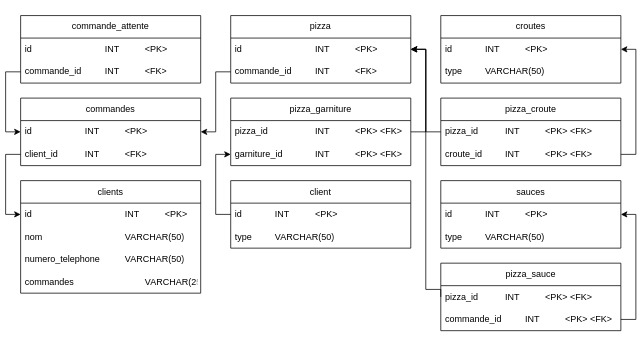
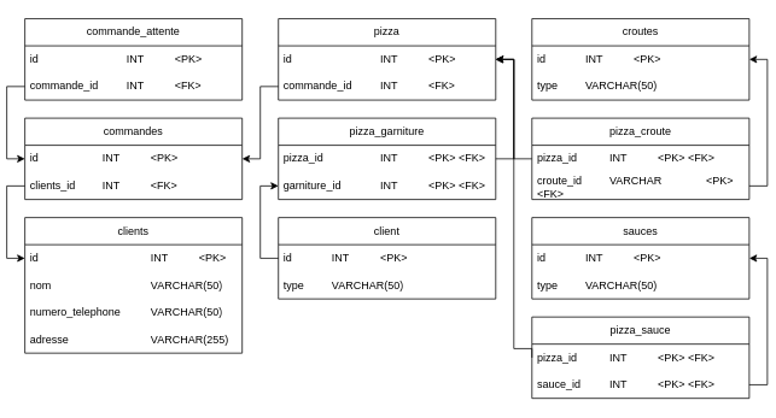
  <mxCell id="0" />
  <mxCell id="1" parent="0" />
  <mxCell id="2" value="clients" style="swimlane;fontStyle=0;childLayout=stackLayout;horizontal=1;startSize=30;horizontalStack=0;resizeParent=1;resizeParentMax=0;resizeLast=0;collapsible=1;marginBottom=0;whiteSpace=wrap;html=1;" parent="1" vertex="1"><mxGeometry x="20" y="240" width="240" height="150" as="geometry" /></mxCell>
  <mxCell id="3" value="id&lt;span style=&quot;white-space: pre;&quot;&gt;&#09;&lt;/span&gt;&lt;span style=&quot;white-space: pre;&quot;&gt;&#09;&lt;/span&gt;&lt;span style=&quot;white-space: pre;&quot;&gt;&#09;&lt;/span&gt;&lt;span style=&quot;white-space: pre;&quot;&gt;&#09;&lt;/span&gt;&lt;span style=&quot;white-space: pre;&quot;&gt;&#09;&lt;/span&gt;INT&lt;span style=&quot;white-space: pre;&quot;&gt;&#09;&lt;/span&gt;&lt;span style=&quot;white-space: pre;&quot;&gt;&#09;&lt;/span&gt;&amp;lt;PK&amp;gt;" style="text;strokeColor=none;fillColor=none;align=left;verticalAlign=middle;spacingLeft=4;spacingRight=4;overflow=hidden;points=[[0,0.5],[1,0.5]];portConstraint=eastwest;rotatable=0;whiteSpace=wrap;html=1;" parent="2" vertex="1"><mxGeometry y="30" width="240" height="30" as="geometry" /></mxCell>
  <mxCell id="4" value="nom&lt;span style=&quot;white-space: pre;&quot;&gt;&#09;&lt;/span&gt;&lt;span style=&quot;white-space: pre;&quot;&gt;&#09;&lt;/span&gt;&lt;span style=&quot;white-space: pre;&quot;&gt;&#09;&lt;/span&gt;&lt;span style=&quot;white-space: pre;&quot;&gt;&#09;&lt;/span&gt;&lt;span style=&quot;white-space: pre;&quot;&gt;&#09;&lt;/span&gt;VARCHAR(50)" style="text;strokeColor=none;fillColor=none;align=left;verticalAlign=middle;spacingLeft=4;spacingRight=4;overflow=hidden;points=[[0,0.5],[1,0.5]];portConstraint=eastwest;rotatable=0;whiteSpace=wrap;html=1;" parent="2" vertex="1"><mxGeometry y="60" width="240" height="30" as="geometry" /></mxCell>
  <mxCell id="5" value="numero_telephone&lt;span style=&quot;white-space: pre;&quot;&gt;&#09;&lt;/span&gt;&lt;span style=&quot;white-space: pre;&quot;&gt;&#09;&lt;/span&gt;VARCHAR(50)" style="text;strokeColor=none;fillColor=none;align=left;verticalAlign=middle;spacingLeft=4;spacingRight=4;overflow=hidden;points=[[0,0.5],[1,0.5]];portConstraint=eastwest;rotatable=0;whiteSpace=wrap;html=1;" parent="2" vertex="1"><mxGeometry y="90" width="240" height="30" as="geometry" /></mxCell>
- <mxCell id="6" value="commandes&lt;span style=&quot;white-space: pre;&quot;&gt;&#09;&lt;/span&gt;&lt;span style=&quot;white-space: pre;&quot;&gt;&#09;&lt;/span&gt;&lt;span style=&quot;white-space: pre;&quot;&gt;&#09;&lt;/span&gt;&lt;span style=&quot;white-space: pre;&quot;&gt;&#09;&lt;/span&gt;VARCHAR(255)" style="text;strokeColor=none;fillColor=none;align=left;verticalAlign=middle;spacingLeft=4;spacingRight=4;overflow=hidden;points=[[0,0.5],[1,0.5]];portConstraint=eastwest;rotatable=0;whiteSpace=wrap;html=1;" parent="2" vertex="1"><mxGeometry y="120" width="240" height="30" as="geometry" /></mxCell>
+ <mxCell id="6" value="adresse&lt;span style=&quot;white-space: pre;&quot;&gt;&#09;&lt;/span&gt;&lt;span style=&quot;white-space: pre;&quot;&gt;&#09;&lt;/span&gt;&lt;span style=&quot;white-space: pre;&quot;&gt;&#09;&lt;/span&gt;&lt;span style=&quot;white-space: pre;&quot;&gt;&#09;&lt;/span&gt;VARCHAR(255)" style="text;strokeColor=none;fillColor=none;align=left;verticalAlign=middle;spacingLeft=4;spacingRight=4;overflow=hidden;points=[[0,0.5],[1,0.5]];portConstraint=eastwest;rotatable=0;whiteSpace=wrap;html=1;" parent="2" vertex="1"><mxGeometry y="120" width="240" height="30" as="geometry" /></mxCell>
  <mxCell id="7" value="commandes" style="swimlane;fontStyle=0;childLayout=stackLayout;horizontal=1;startSize=30;horizontalStack=0;resizeParent=1;resizeParentMax=0;resizeLast=0;collapsible=1;marginBottom=0;whiteSpace=wrap;html=1;" parent="1" vertex="1"><mxGeometry x="20" y="130" width="240" height="90" as="geometry" /></mxCell>
  <mxCell id="8" value="id&lt;span style=&quot;white-space: pre;&quot;&gt;&#09;&lt;/span&gt;&lt;span style=&quot;white-space: pre;&quot;&gt;&#09;&lt;/span&gt;&lt;span style=&quot;white-space: pre;&quot;&gt;&#09;&lt;/span&gt;INT&lt;span style=&quot;white-space: pre;&quot;&gt;&#09;&lt;/span&gt;&lt;span style=&quot;white-space: pre;&quot;&gt;&#09;&lt;/span&gt;&amp;lt;PK&amp;gt;" style="text;strokeColor=none;fillColor=none;align=left;verticalAlign=middle;spacingLeft=4;spacingRight=4;overflow=hidden;points=[[0,0.5],[1,0.5]];portConstraint=eastwest;rotatable=0;whiteSpace=wrap;html=1;" parent="7" vertex="1"><mxGeometry y="30" width="240" height="30" as="geometry" /></mxCell>
- <mxCell id="9" value="client_id&lt;span style=&quot;white-space: pre;&quot;&gt;&#09;&lt;/span&gt;&lt;span style=&quot;white-space: pre;&quot;&gt;&#09;&lt;/span&gt;INT&lt;span style=&quot;white-space: pre;&quot;&gt;&#09;&lt;/span&gt;&lt;span style=&quot;white-space: pre;&quot;&gt;&#09;&lt;/span&gt;&amp;lt;FK&amp;gt;" style="text;strokeColor=none;fillColor=none;align=left;verticalAlign=middle;spacingLeft=4;spacingRight=4;overflow=hidden;points=[[0,0.5],[1,0.5]];portConstraint=eastwest;rotatable=0;whiteSpace=wrap;html=1;" parent="7" vertex="1"><mxGeometry y="60" width="240" height="30" as="geometry" /></mxCell>
+ <mxCell id="9" value="clients_id&lt;span style=&quot;white-space: pre;&quot;&gt;&#09;&lt;/span&gt;&lt;span style=&quot;white-space: pre;&quot;&gt;&#09;&lt;/span&gt;INT&lt;span style=&quot;white-space: pre;&quot;&gt;&#09;&lt;/span&gt;&lt;span style=&quot;white-space: pre;&quot;&gt;&#09;&lt;/span&gt;&amp;lt;FK&amp;gt;" style="text;strokeColor=none;fillColor=none;align=left;verticalAlign=middle;spacingLeft=4;spacingRight=4;overflow=hidden;points=[[0,0.5],[1,0.5]];portConstraint=eastwest;rotatable=0;whiteSpace=wrap;html=1;" parent="7" vertex="1"><mxGeometry y="60" width="240" height="30" as="geometry" /></mxCell>
  <mxCell id="10" value="pizza" style="swimlane;fontStyle=0;childLayout=stackLayout;horizontal=1;startSize=30;horizontalStack=0;resizeParent=1;resizeParentMax=0;resizeLast=0;collapsible=1;marginBottom=0;whiteSpace=wrap;html=1;" parent="1" vertex="1"><mxGeometry x="300" y="20" width="240" height="90" as="geometry" /></mxCell>
  <mxCell id="11" value="id&lt;span style=&quot;white-space: pre;&quot;&gt;&#09;&lt;/span&gt;&lt;span style=&quot;white-space: pre;&quot;&gt;&#09;&lt;/span&gt;&lt;span style=&quot;white-space: pre;&quot;&gt;&#09;&lt;/span&gt;&lt;span style=&quot;white-space: pre;&quot;&gt;&#09;&lt;/span&gt;INT&lt;span style=&quot;white-space: pre;&quot;&gt;&#09;&lt;/span&gt;&lt;span style=&quot;white-space: pre;&quot;&gt;&#09;&lt;/span&gt;&amp;lt;PK&amp;gt;" style="text;strokeColor=none;fillColor=none;align=left;verticalAlign=middle;spacingLeft=4;spacingRight=4;overflow=hidden;points=[[0,0.5],[1,0.5]];portConstraint=eastwest;rotatable=0;whiteSpace=wrap;html=1;" parent="10" vertex="1"><mxGeometry y="30" width="240" height="30" as="geometry" /></mxCell>
  <mxCell id="12" value="commande_id&lt;span style=&quot;white-space: pre;&quot;&gt;&#09;&lt;/span&gt;&lt;span style=&quot;white-space: pre;&quot;&gt;&#09;&lt;/span&gt;INT&lt;span style=&quot;white-space: pre;&quot;&gt;&#09;&lt;/span&gt;&lt;span style=&quot;white-space: pre;&quot;&gt;&#09;&lt;/span&gt;&amp;lt;FK&amp;gt;" style="text;strokeColor=none;fillColor=none;align=left;verticalAlign=middle;spacingLeft=4;spacingRight=4;overflow=hidden;points=[[0,0.5],[1,0.5]];portConstraint=eastwest;rotatable=0;whiteSpace=wrap;html=1;" parent="10" vertex="1"><mxGeometry y="60" width="240" height="30" as="geometry" /></mxCell>
  <mxCell id="13" style="edgeStyle=orthogonalEdgeStyle;rounded=0;orthogonalLoop=1;jettySize=auto;html=1;exitX=0;exitY=0.5;exitDx=0;exitDy=0;entryX=1;entryY=0.5;entryDx=0;entryDy=0;" parent="1" source="12" target="7" edge="1"><mxGeometry relative="1" as="geometry" /></mxCell>
  <mxCell id="14" value="commande_attente" style="swimlane;fontStyle=0;childLayout=stackLayout;horizontal=1;startSize=30;horizontalStack=0;resizeParent=1;resizeParentMax=0;resizeLast=0;collapsible=1;marginBottom=0;whiteSpace=wrap;html=1;" parent="1" vertex="1"><mxGeometry x="20" y="20" width="240" height="90" as="geometry" /></mxCell>
  <mxCell id="15" value="id&lt;span style=&quot;white-space: pre;&quot;&gt;&#09;&lt;/span&gt;&lt;span style=&quot;white-space: pre;&quot;&gt;&#09;&lt;/span&gt;&lt;span style=&quot;white-space: pre;&quot;&gt;&#09;&lt;/span&gt;&lt;span style=&quot;white-space: pre;&quot;&gt;&#09;&lt;/span&gt;INT&lt;span style=&quot;white-space: pre;&quot;&gt;&#09;&lt;span style=&quot;white-space: pre;&quot;&gt;&#09;&lt;/span&gt;&lt;/span&gt;&amp;lt;PK&amp;gt;" style="text;strokeColor=none;fillColor=none;align=left;verticalAlign=middle;spacingLeft=4;spacingRight=4;overflow=hidden;points=[[0,0.5],[1,0.5]];portConstraint=eastwest;rotatable=0;whiteSpace=wrap;html=1;" parent="14" vertex="1"><mxGeometry y="30" width="240" height="30" as="geometry" /></mxCell>
  <mxCell id="16" value="commande_id&lt;span style=&quot;white-space: pre;&quot;&gt;&#09;&lt;/span&gt;&lt;span style=&quot;white-space: pre;&quot;&gt;&#09;&lt;/span&gt;INT&lt;span style=&quot;white-space: pre;&quot;&gt;&#09;&lt;span style=&quot;white-space: pre;&quot;&gt;&#09;&lt;/span&gt;&lt;/span&gt;&amp;lt;FK&amp;gt;" style="text;strokeColor=none;fillColor=none;align=left;verticalAlign=middle;spacingLeft=4;spacingRight=4;overflow=hidden;points=[[0,0.5],[1,0.5]];portConstraint=eastwest;rotatable=0;whiteSpace=wrap;html=1;" parent="14" vertex="1"><mxGeometry y="60" width="240" height="30" as="geometry" /></mxCell>
  <mxCell id="17" value="croutes" style="swimlane;fontStyle=0;childLayout=stackLayout;horizontal=1;startSize=30;horizontalStack=0;resizeParent=1;resizeParentMax=0;resizeLast=0;collapsible=1;marginBottom=0;whiteSpace=wrap;html=1;" parent="1" vertex="1"><mxGeometry x="580" y="20" width="240" height="90" as="geometry" /></mxCell>
  <mxCell id="18" value="id&lt;span style=&quot;white-space: pre;&quot;&gt;&#09;&lt;/span&gt;&lt;span style=&quot;white-space: pre;&quot;&gt;&#09;&lt;/span&gt;INT&lt;span style=&quot;white-space: pre;&quot;&gt;&#09;&lt;/span&gt;&lt;span style=&quot;white-space: pre;&quot;&gt;&#09;&lt;/span&gt;&amp;lt;PK&amp;gt;" style="text;strokeColor=none;fillColor=none;align=left;verticalAlign=middle;spacingLeft=4;spacingRight=4;overflow=hidden;points=[[0,0.5],[1,0.5]];portConstraint=eastwest;rotatable=0;whiteSpace=wrap;html=1;" parent="17" vertex="1"><mxGeometry y="30" width="240" height="30" as="geometry" /></mxCell>
  <mxCell id="19" value="type&lt;span style=&quot;white-space: pre;&quot;&gt;&#09;&lt;/span&gt;&lt;span style=&quot;white-space: pre;&quot;&gt;&#09;&lt;/span&gt;VARCHAR(50)" style="text;strokeColor=none;fillColor=none;align=left;verticalAlign=middle;spacingLeft=4;spacingRight=4;overflow=hidden;points=[[0,0.5],[1,0.5]];portConstraint=eastwest;rotatable=0;whiteSpace=wrap;html=1;" parent="17" vertex="1"><mxGeometry y="60" width="240" height="30" as="geometry" /></mxCell>
  <mxCell id="20" value="pizza_croute" style="swimlane;fontStyle=0;childLayout=stackLayout;horizontal=1;startSize=30;horizontalStack=0;resizeParent=1;resizeParentMax=0;resizeLast=0;collapsible=1;marginBottom=0;whiteSpace=wrap;html=1;" parent="1" vertex="1"><mxGeometry x="580" y="130" width="240" height="90" as="geometry" /></mxCell>
  <mxCell id="21" value="pizza_id&lt;span style=&quot;white-space: pre;&quot;&gt;&#09;&lt;/span&gt;&lt;span style=&quot;white-space: pre;&quot;&gt;&#09;&lt;/span&gt;INT&lt;span style=&quot;white-space: pre;&quot;&gt;&#09;&lt;/span&gt;&lt;span style=&quot;white-space: pre;&quot;&gt;&#09;&lt;/span&gt;&amp;lt;PK&amp;gt; &amp;lt;FK&amp;gt;" style="text;strokeColor=none;fillColor=none;align=left;verticalAlign=middle;spacingLeft=4;spacingRight=4;overflow=hidden;points=[[0,0.5],[1,0.5]];portConstraint=eastwest;rotatable=0;whiteSpace=wrap;html=1;" parent="20" vertex="1"><mxGeometry y="30" width="240" height="30" as="geometry" /></mxCell>
- <mxCell id="22" value="croute_id&lt;span style=&quot;white-space: pre;&quot;&gt;&#09;&lt;/span&gt;&lt;span style=&quot;white-space: pre;&quot;&gt;&#09;&lt;/span&gt;INT&amp;nbsp;&lt;span style=&quot;white-space: pre;&quot;&gt;&#09;&lt;/span&gt;&lt;span style=&quot;white-space: pre;&quot;&gt;&#09;&lt;/span&gt;&amp;lt;PK&amp;gt; &amp;lt;FK&amp;gt;" style="text;strokeColor=none;fillColor=none;align=left;verticalAlign=middle;spacingLeft=4;spacingRight=4;overflow=hidden;points=[[0,0.5],[1,0.5]];portConstraint=eastwest;rotatable=0;whiteSpace=wrap;html=1;" parent="20" vertex="1"><mxGeometry y="60" width="240" height="30" as="geometry" /></mxCell>
+ <mxCell id="22" value="croute_id&lt;span style=&quot;white-space: pre;&quot;&gt;&#09;&lt;/span&gt;&lt;span style=&quot;white-space: pre;&quot;&gt;&#09;&lt;/span&gt;VARCHAR&amp;nbsp;&lt;span style=&quot;white-space: pre;&quot;&gt;&#09;&lt;/span&gt;&lt;span style=&quot;white-space: pre;&quot;&gt;&#09;&lt;/span&gt;&amp;lt;PK&amp;gt; &amp;lt;FK&amp;gt;" style="text;strokeColor=none;fillColor=none;align=left;verticalAlign=middle;spacingLeft=4;spacingRight=4;overflow=hidden;points=[[0,0.5],[1,0.5]];portConstraint=eastwest;rotatable=0;whiteSpace=wrap;html=1;" parent="20" vertex="1"><mxGeometry y="60" width="240" height="30" as="geometry" /></mxCell>
  <mxCell id="23" style="edgeStyle=orthogonalEdgeStyle;rounded=0;orthogonalLoop=1;jettySize=auto;html=1;exitX=0;exitY=0.5;exitDx=0;exitDy=0;entryX=1;entryY=0.5;entryDx=0;entryDy=0;" parent="1" source="21" target="11" edge="1"><mxGeometry relative="1" as="geometry" /></mxCell>
  <mxCell id="24" style="edgeStyle=orthogonalEdgeStyle;rounded=0;orthogonalLoop=1;jettySize=auto;html=1;exitX=1;exitY=0.5;exitDx=0;exitDy=0;entryX=1;entryY=0.5;entryDx=0;entryDy=0;" parent="1" source="22" target="18" edge="1"><mxGeometry relative="1" as="geometry" /></mxCell>
  <mxCell id="25" value="sauces" style="swimlane;fontStyle=0;childLayout=stackLayout;horizontal=1;startSize=30;horizontalStack=0;resizeParent=1;resizeParentMax=0;resizeLast=0;collapsible=1;marginBottom=0;whiteSpace=wrap;html=1;" parent="1" vertex="1"><mxGeometry x="580" y="240" width="240" height="90" as="geometry" /></mxCell>
  <mxCell id="26" value="id&lt;span style=&quot;white-space: pre;&quot;&gt;&#09;&lt;/span&gt;&lt;span style=&quot;white-space: pre;&quot;&gt;&#09;&lt;/span&gt;INT&lt;span style=&quot;white-space: pre;&quot;&gt;&#09;&lt;/span&gt;&lt;span style=&quot;white-space: pre;&quot;&gt;&#09;&lt;/span&gt;&amp;lt;PK&amp;gt;" style="text;strokeColor=none;fillColor=none;align=left;verticalAlign=middle;spacingLeft=4;spacingRight=4;overflow=hidden;points=[[0,0.5],[1,0.5]];portConstraint=eastwest;rotatable=0;whiteSpace=wrap;html=1;" parent="25" vertex="1"><mxGeometry y="30" width="240" height="30" as="geometry" /></mxCell>
  <mxCell id="27" value="type&lt;span style=&quot;white-space: pre;&quot;&gt;&#09;&lt;/span&gt;&lt;span style=&quot;white-space: pre;&quot;&gt;&#09;&lt;/span&gt;VARCHAR(50)" style="text;strokeColor=none;fillColor=none;align=left;verticalAlign=middle;spacingLeft=4;spacingRight=4;overflow=hidden;points=[[0,0.5],[1,0.5]];portConstraint=eastwest;rotatable=0;whiteSpace=wrap;html=1;" parent="25" vertex="1"><mxGeometry y="60" width="240" height="30" as="geometry" /></mxCell>
  <mxCell id="28" value="pizza_sauce" style="swimlane;fontStyle=0;childLayout=stackLayout;horizontal=1;startSize=30;horizontalStack=0;resizeParent=1;resizeParentMax=0;resizeLast=0;collapsible=1;marginBottom=0;whiteSpace=wrap;html=1;" parent="1" vertex="1"><mxGeometry x="580" y="350" width="240" height="90" as="geometry" /></mxCell>
  <mxCell id="29" value="pizza_id&lt;span style=&quot;white-space: pre;&quot;&gt;&#09;&lt;/span&gt;&lt;span style=&quot;white-space: pre;&quot;&gt;&#09;&lt;/span&gt;INT&lt;span style=&quot;white-space: pre;&quot;&gt;&#09;&lt;/span&gt;&lt;span style=&quot;white-space: pre;&quot;&gt;&#09;&lt;/span&gt;&amp;lt;PK&amp;gt; &amp;lt;FK&amp;gt;" style="text;strokeColor=none;fillColor=none;align=left;verticalAlign=middle;spacingLeft=4;spacingRight=4;overflow=hidden;points=[[0,0.5],[1,0.5]];portConstraint=eastwest;rotatable=0;whiteSpace=wrap;html=1;" parent="28" vertex="1"><mxGeometry y="30" width="240" height="30" as="geometry" /></mxCell>
- <mxCell id="30" value="commande_id&lt;span style=&quot;white-space: pre;&quot;&gt;&#09;&lt;/span&gt;&lt;span style=&quot;white-space: pre;&quot;&gt;&#09;&lt;/span&gt;INT&lt;span style=&quot;white-space: pre;&quot;&gt;&#09;&lt;/span&gt;&lt;span style=&quot;white-space: pre;&quot;&gt;&#09;&lt;/span&gt;&amp;lt;PK&amp;gt; &amp;lt;FK&amp;gt;" style="text;strokeColor=none;fillColor=none;align=left;verticalAlign=middle;spacingLeft=4;spacingRight=4;overflow=hidden;points=[[0,0.5],[1,0.5]];portConstraint=eastwest;rotatable=0;whiteSpace=wrap;html=1;" parent="28" vertex="1"><mxGeometry y="60" width="240" height="30" as="geometry" /></mxCell>
+ <mxCell id="30" value="sauce_id&lt;span style=&quot;white-space: pre;&quot;&gt;&#09;&lt;/span&gt;&lt;span style=&quot;white-space: pre;&quot;&gt;&#09;&lt;/span&gt;INT&lt;span style=&quot;white-space: pre;&quot;&gt;&#09;&lt;/span&gt;&lt;span style=&quot;white-space: pre;&quot;&gt;&#09;&lt;/span&gt;&amp;lt;PK&amp;gt; &amp;lt;FK&amp;gt;" style="text;strokeColor=none;fillColor=none;align=left;verticalAlign=middle;spacingLeft=4;spacingRight=4;overflow=hidden;points=[[0,0.5],[1,0.5]];portConstraint=eastwest;rotatable=0;whiteSpace=wrap;html=1;" parent="28" vertex="1"><mxGeometry y="60" width="240" height="30" as="geometry" /></mxCell>
  <mxCell id="31" style="edgeStyle=orthogonalEdgeStyle;rounded=0;orthogonalLoop=1;jettySize=auto;html=1;exitX=1;exitY=0.5;exitDx=0;exitDy=0;entryX=1;entryY=0.5;entryDx=0;entryDy=0;" parent="1" source="30" target="26" edge="1"><mxGeometry relative="1" as="geometry" /></mxCell>
  <mxCell id="32" style="edgeStyle=orthogonalEdgeStyle;rounded=0;orthogonalLoop=1;jettySize=auto;html=1;exitX=0;exitY=0.5;exitDx=0;exitDy=0;entryX=1;entryY=0.5;entryDx=0;entryDy=0;" parent="1" source="29" target="11" edge="1"><mxGeometry relative="1" as="geometry"><Array as="points"><mxPoint x="560" y="385" /><mxPoint x="560" y="65" /></Array></mxGeometry></mxCell>
  <mxCell id="33" value="client" style="swimlane;fontStyle=0;childLayout=stackLayout;horizontal=1;startSize=30;horizontalStack=0;resizeParent=1;resizeParentMax=0;resizeLast=0;collapsible=1;marginBottom=0;whiteSpace=wrap;html=1;" parent="1" vertex="1"><mxGeometry x="300" y="240" width="240" height="90" as="geometry" /></mxCell>
  <mxCell id="34" value="id&lt;span style=&quot;white-space: pre;&quot;&gt;&#09;&lt;/span&gt;&lt;span style=&quot;white-space: pre;&quot;&gt;&#09;&lt;/span&gt;INT&lt;span style=&quot;white-space: pre;&quot;&gt;&#09;&lt;/span&gt;&lt;span style=&quot;white-space: pre;&quot;&gt;&#09;&lt;/span&gt;&amp;lt;PK&amp;gt;" style="text;strokeColor=none;fillColor=none;align=left;verticalAlign=middle;spacingLeft=4;spacingRight=4;overflow=hidden;points=[[0,0.5],[1,0.5]];portConstraint=eastwest;rotatable=0;whiteSpace=wrap;html=1;" parent="33" vertex="1"><mxGeometry y="30" width="240" height="30" as="geometry" /></mxCell>
  <mxCell id="35" value="type&lt;span style=&quot;white-space: pre;&quot;&gt;&#09;&lt;/span&gt;&lt;span style=&quot;white-space: pre;&quot;&gt;&#09;&lt;/span&gt;VARCHAR(50)" style="text;strokeColor=none;fillColor=none;align=left;verticalAlign=middle;spacingLeft=4;spacingRight=4;overflow=hidden;points=[[0,0.5],[1,0.5]];portConstraint=eastwest;rotatable=0;whiteSpace=wrap;html=1;" parent="33" vertex="1"><mxGeometry y="60" width="240" height="30" as="geometry" /></mxCell>
  <mxCell id="36" value="pizza_garniture" style="swimlane;fontStyle=0;childLayout=stackLayout;horizontal=1;startSize=30;horizontalStack=0;resizeParent=1;resizeParentMax=0;resizeLast=0;collapsible=1;marginBottom=0;whiteSpace=wrap;html=1;" parent="1" vertex="1"><mxGeometry x="300" y="130" width="240" height="90" as="geometry" /></mxCell>
  <mxCell id="37" value="pizza_id&lt;span style=&quot;white-space: pre;&quot;&gt;&#09;&lt;/span&gt;&lt;span style=&quot;white-space: pre;&quot;&gt;&#09;&lt;/span&gt;&lt;span style=&quot;white-space: pre;&quot;&gt;&#09;&lt;/span&gt;INT&lt;span style=&quot;white-space: pre;&quot;&gt;&#09;&lt;/span&gt;&lt;span style=&quot;white-space: pre;&quot;&gt;&#09;&lt;/span&gt;&amp;lt;PK&amp;gt; &amp;lt;FK&amp;gt;" style="text;strokeColor=none;fillColor=none;align=left;verticalAlign=middle;spacingLeft=4;spacingRight=4;overflow=hidden;points=[[0,0.5],[1,0.5]];portConstraint=eastwest;rotatable=0;whiteSpace=wrap;html=1;" parent="36" vertex="1"><mxGeometry y="30" width="240" height="30" as="geometry" /></mxCell>
  <mxCell id="38" value="garniture_id&lt;span style=&quot;white-space: pre;&quot;&gt;&#09;&lt;/span&gt;&lt;span style=&quot;white-space: pre;&quot;&gt;&#09;&lt;/span&gt;INT&lt;span style=&quot;white-space: pre;&quot;&gt;&#09;&lt;/span&gt;&lt;span style=&quot;white-space: pre;&quot;&gt;&#09;&lt;/span&gt;&amp;lt;PK&amp;gt; &amp;lt;FK&amp;gt;" style="text;strokeColor=none;fillColor=none;align=left;verticalAlign=middle;spacingLeft=4;spacingRight=4;overflow=hidden;points=[[0,0.5],[1,0.5]];portConstraint=eastwest;rotatable=0;whiteSpace=wrap;html=1;" parent="36" vertex="1"><mxGeometry y="60" width="240" height="30" as="geometry" /></mxCell>
  <mxCell id="39" style="edgeStyle=orthogonalEdgeStyle;rounded=0;orthogonalLoop=1;jettySize=auto;html=1;exitX=0;exitY=0.5;exitDx=0;exitDy=0;entryX=0;entryY=0.5;entryDx=0;entryDy=0;" parent="1" source="34" target="38" edge="1"><mxGeometry relative="1" as="geometry" /></mxCell>
  <mxCell id="40" style="edgeStyle=orthogonalEdgeStyle;rounded=0;orthogonalLoop=1;jettySize=auto;html=1;exitX=1;exitY=0.5;exitDx=0;exitDy=0;entryX=1;entryY=0.5;entryDx=0;entryDy=0;" parent="1" source="37" target="11" edge="1"><mxGeometry relative="1" as="geometry"><Array as="points"><mxPoint x="560" y="175" /><mxPoint x="560" y="65" /></Array></mxGeometry></mxCell>
  <mxCell id="41" style="edgeStyle=orthogonalEdgeStyle;rounded=0;orthogonalLoop=1;jettySize=auto;html=1;exitX=0;exitY=0.5;exitDx=0;exitDy=0;entryX=0;entryY=0.5;entryDx=0;entryDy=0;" parent="1" source="16" target="8" edge="1"><mxGeometry relative="1" as="geometry" /></mxCell>
  <mxCell id="42" style="edgeStyle=orthogonalEdgeStyle;rounded=0;orthogonalLoop=1;jettySize=auto;html=1;exitX=0;exitY=0.5;exitDx=0;exitDy=0;entryX=0;entryY=0.5;entryDx=0;entryDy=0;" parent="1" source="9" target="3" edge="1"><mxGeometry relative="1" as="geometry" /></mxCell>
